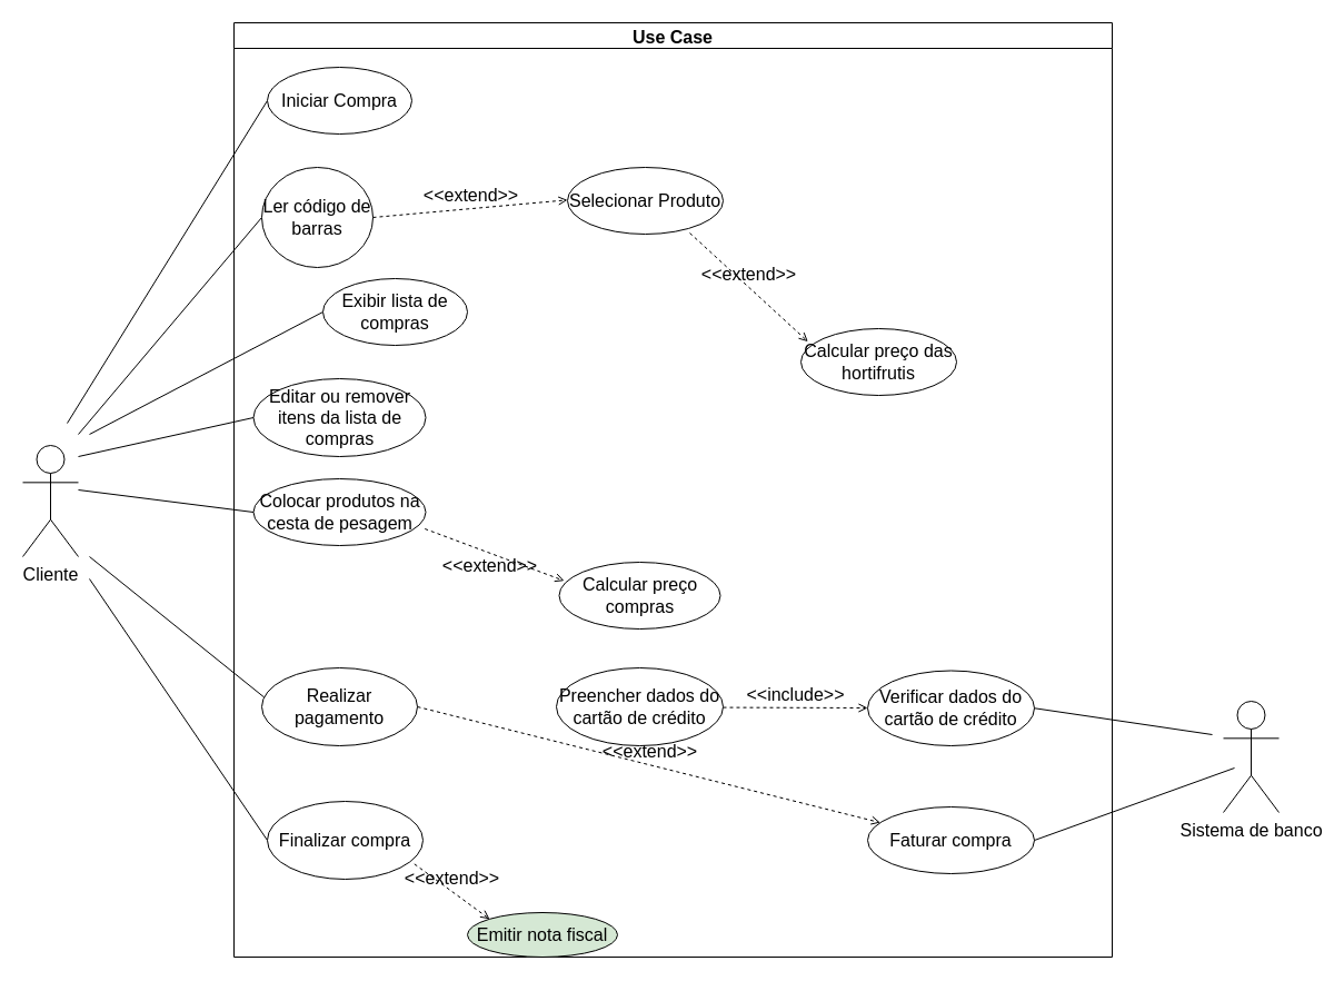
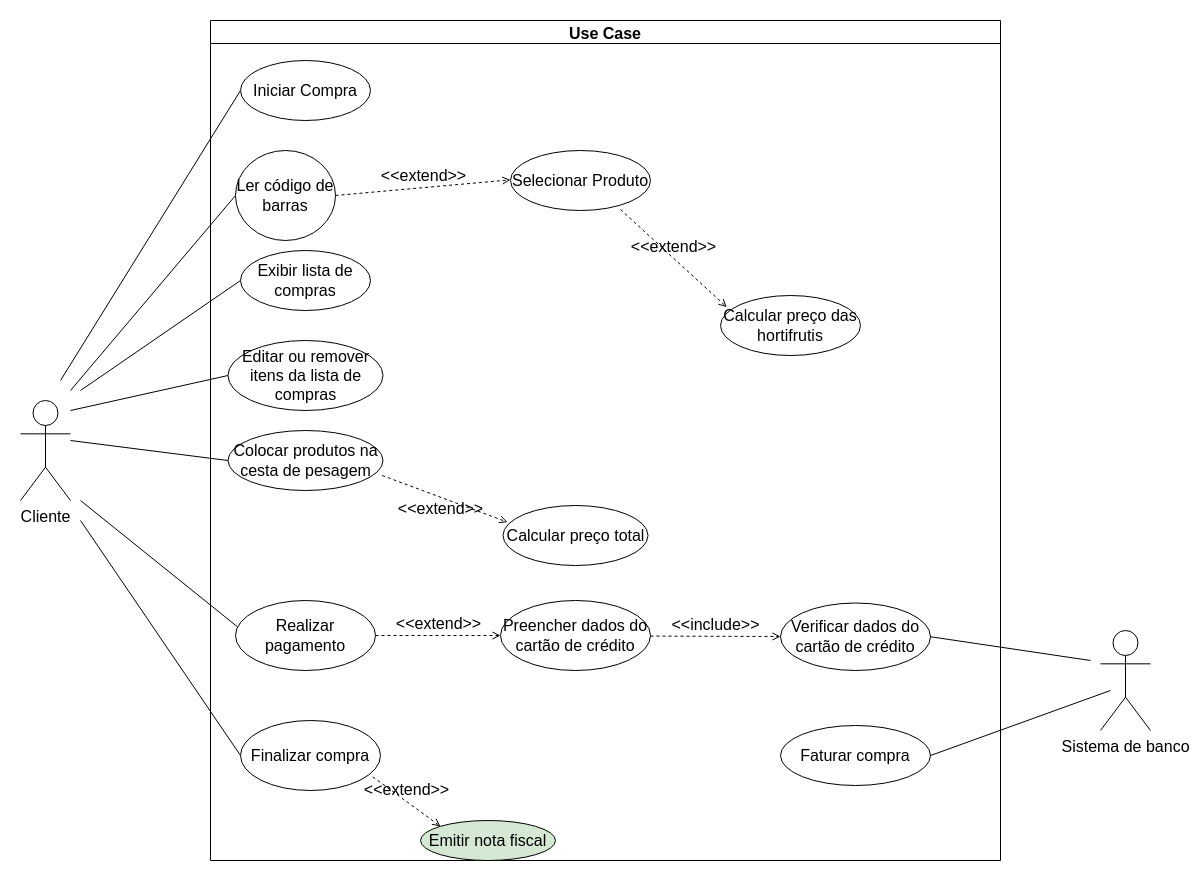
  <mxCell id="0" />
  <mxCell id="1" parent="0" />
  <mxCell id="2" style="edgeStyle=none;rounded=0;orthogonalLoop=1;jettySize=auto;html=1;entryX=0;entryY=0.5;entryDx=0;entryDy=0;fontSize=16;endArrow=none;endFill=0;" edge="1" parent="1" target="11"><mxGeometry relative="1" as="geometry"><mxPoint x="60" y="380" as="sourcePoint" /></mxGeometry></mxCell>
  <mxCell id="3" style="edgeStyle=none;rounded=0;orthogonalLoop=1;jettySize=auto;html=1;entryX=0;entryY=0.5;entryDx=0;entryDy=0;fontSize=16;endArrow=none;endFill=0;" edge="1" parent="1" target="12"><mxGeometry relative="1" as="geometry"><mxPoint y="390" as="sourcePoint" x="70" /></mxGeometry></mxCell>
  <mxCell id="4" style="edgeStyle=none;rounded=0;orthogonalLoop=1;jettySize=auto;html=1;entryX=0;entryY=0.5;entryDx=0;entryDy=0;fontSize=16;endArrow=none;endFill=0;" edge="1" parent="1" target="13"><mxGeometry relative="1" as="geometry"><mxPoint x="80" y="390" as="sourcePoint" /></mxGeometry></mxCell>
  <mxCell id="5" style="edgeStyle=none;rounded=0;orthogonalLoop=1;jettySize=auto;html=1;entryX=0;entryY=0.5;entryDx=0;entryDy=0;fontSize=16;endArrow=none;endFill=0;" edge="1" parent="1" target="15"><mxGeometry relative="1" as="geometry"><mxPoint y="410" as="sourcePoint" x="70" /></mxGeometry></mxCell>
  <mxCell id="6" style="edgeStyle=none;rounded=0;orthogonalLoop=1;jettySize=auto;html=1;entryX=0;entryY=0.5;entryDx=0;entryDy=0;fontSize=16;endArrow=none;endFill=0;" edge="1" parent="1" target="16"><mxGeometry relative="1" as="geometry"><mxPoint y="440" as="sourcePoint" x="70" /></mxGeometry></mxCell>
  <mxCell id="7" style="edgeStyle=none;rounded=0;orthogonalLoop=1;jettySize=auto;html=1;entryX=0.016;entryY=0.379;entryDx=0;entryDy=0;entryPerimeter=0;fontSize=16;endArrow=none;endFill=0;" edge="1" parent="1" target="14"><mxGeometry relative="1" as="geometry"><mxPoint x="80" y="500" as="sourcePoint" /></mxGeometry></mxCell>
  <mxCell id="8" style="edgeStyle=none;rounded=0;orthogonalLoop=1;jettySize=auto;html=1;entryX=0;entryY=0.5;entryDx=0;entryDy=0;fontSize=16;endArrow=none;endFill=0;" edge="1" parent="1" target="19"><mxGeometry relative="1" as="geometry"><mxPoint x="80" y="520" as="sourcePoint" /></mxGeometry></mxCell>
  <mxCell id="9" value="&lt;font style=&quot;font-size: 16px;&quot;&gt;Cliente&lt;br style=&quot;&quot;&gt;&lt;/font&gt;" style="shape=umlActor;verticalLabelPosition=bottom;verticalAlign=top;html=1;" vertex="1" parent="1"><mxGeometry x="20" y="400" width="50" height="100" as="geometry" /></mxCell>
  <mxCell id="10" value="Use Case" style="swimlane;fontSize=16;" vertex="1" parent="1"><mxGeometry x="210" y="20" width="790" height="840" as="geometry" /></mxCell>
  <mxCell id="11" value="Iniciar Compra" style="ellipse;whiteSpace=wrap;html=1;fontSize=16;" vertex="1" parent="10"><mxGeometry x="30" y="40" width="130" height="60" as="geometry" /></mxCell>
  <mxCell id="12" value="Ler código de barras" style="ellipse;whiteSpace=wrap;html=1;fontSize=16;" vertex="1" parent="10"><mxGeometry x="25" y="130" width="100" height="90" as="geometry" /></mxCell>
- <mxCell id="13" value="Exibir lista de compras" style="ellipse;whiteSpace=wrap;html=1;fontSize=16;" vertex="1" parent="10"><mxGeometry x="80" y="230" width="130" height="60" as="geometry" /></mxCell>
+ <mxCell id="13" value="Exibir lista de compras" style="ellipse;whiteSpace=wrap;html=1;fontSize=16;" vertex="1" parent="10"><mxGeometry x="30" y="230" width="130" height="60" as="geometry" /></mxCell>
  <mxCell id="14" value="Realizar pagamento" style="ellipse;whiteSpace=wrap;html=1;fontSize=16;" vertex="1" parent="10"><mxGeometry x="25" y="580" width="140" height="70" as="geometry" /></mxCell>
  <mxCell id="15" value="Editar ou remover itens da lista de compras" style="ellipse;whiteSpace=wrap;html=1;fontSize=16;" vertex="1" parent="10"><mxGeometry x="17.5" y="320" width="155" height="70" as="geometry" /></mxCell>
  <mxCell id="16" value="Colocar produtos na cesta de pesagem" style="ellipse;whiteSpace=wrap;html=1;fontSize=16;" vertex="1" parent="10"><mxGeometry x="17.5" y="410" width="155" height="60" as="geometry" /></mxCell>
- <mxCell id="17" value="Calcular preço compras" style="ellipse;whiteSpace=wrap;html=1;fontSize=16;" vertex="1" parent="10"><mxGeometry x="292.5" y="485" width="145" height="60" as="geometry" /></mxCell>
+ <mxCell id="17" value="Calcular preço total" style="ellipse;whiteSpace=wrap;html=1;fontSize=16;" vertex="1" parent="10"><mxGeometry x="292.5" y="485" width="145" height="60" as="geometry" /></mxCell>
  <mxCell id="18" value="Preencher dados do cartão de crédito" style="ellipse;whiteSpace=wrap;html=1;fontSize=16;" vertex="1" parent="10"><mxGeometry x="290" y="580" width="150" height="70" as="geometry" /></mxCell>
  <mxCell id="19" value="Finalizar compra" style="ellipse;whiteSpace=wrap;html=1;fontSize=16;" vertex="1" parent="10"><mxGeometry x="30" y="700" width="140" height="70" as="geometry" /></mxCell>
  <mxCell id="20" value="Emitir nota fiscal" style="ellipse;whiteSpace=wrap;html=1;fontSize=16;fillColor=#d5e8d4;" vertex="1" parent="10"><mxGeometry x="210" y="800" width="135" height="40" as="geometry" /></mxCell>
  <mxCell id="21" value="Verificar dados do cartão de crédito" style="ellipse;whiteSpace=wrap;html=1;fontSize=16;" vertex="1" parent="10"><mxGeometry x="570" y="582.5" width="150" height="67.5" as="geometry" /></mxCell>
  <mxCell id="22" value="Faturar compra" style="ellipse;whiteSpace=wrap;html=1;fontSize=16;" vertex="1" parent="10"><mxGeometry x="570" y="705" width="150" height="60" as="geometry" /></mxCell>
  <mxCell id="23" value="Calcular preço das hortifrutis" style="ellipse;whiteSpace=wrap;html=1;fontSize=16;" vertex="1" parent="10"><mxGeometry x="510" y="275" width="140" height="60" as="geometry" /></mxCell>
  <mxCell id="24" value="Selecionar Produto" style="ellipse;whiteSpace=wrap;html=1;fontSize=16;" vertex="1" parent="10"><mxGeometry x="300" y="130" width="140" height="60" as="geometry" /></mxCell>
  <mxCell id="25" value="&amp;lt;&amp;lt;extend&amp;gt;&amp;gt;" style="html=1;verticalAlign=bottom;labelBackgroundColor=none;endArrow=open;endFill=0;dashed=1;rounded=0;fontSize=16;entryX=0.045;entryY=0.194;entryDx=0;entryDy=0;entryPerimeter=0;" edge="1" parent="10" target="23"><mxGeometry width="160" relative="1" as="geometry"><mxPoint x="410" y="189" as="sourcePoint" /><mxPoint x="500" y="260" as="targetPoint" /><mxPoint as="offset" /></mxGeometry></mxCell>
  <mxCell id="26" value="&amp;lt;&amp;lt;extend&amp;gt;&amp;gt;" style="html=1;verticalAlign=bottom;labelBackgroundColor=none;endArrow=open;endFill=0;dashed=1;rounded=0;fontSize=16;exitX=1;exitY=0.5;exitDx=0;exitDy=0;" edge="1" parent="10" source="12"><mxGeometry width="160" relative="1" as="geometry"><mxPoint x="180" y="159" as="sourcePoint" /><mxPoint x="300" y="159.33" as="targetPoint" /><mxPoint as="offset" /></mxGeometry></mxCell>
  <mxCell id="27" value="&amp;lt;&amp;lt;extend&amp;gt;&amp;gt;" style="html=1;verticalAlign=bottom;labelBackgroundColor=none;endArrow=open;endFill=0;dashed=1;rounded=0;fontSize=16;entryX=0.031;entryY=0.278;entryDx=0;entryDy=0;entryPerimeter=0;exitX=0.995;exitY=0.75;exitDx=0;exitDy=0;exitPerimeter=0;" edge="1" parent="10" source="16" target="17"><mxGeometry x="0.052" y="-22" width="160" relative="1" as="geometry"><mxPoint x="180" y="450" as="sourcePoint" /><mxPoint x="305" y="444.33" as="targetPoint" /><mxPoint as="offset" /></mxGeometry></mxCell>
- <mxCell id="28" value="&amp;lt;&amp;lt;extend&amp;gt;&amp;gt;" style="html=1;verticalAlign=bottom;labelBackgroundColor=none;endArrow=open;endFill=0;dashed=1;rounded=0;fontSize=16;exitX=1;exitY=0.5;exitDx=0;exitDy=0;" edge="1" parent="10" source="14" target="22"><mxGeometry width="160" relative="1" as="geometry"><mxPoint x="158.01" y="592.98" as="sourcePoint" /><mxPoint x="290.005" y="650" as="targetPoint" /><mxPoint as="offset" /></mxGeometry></mxCell>
+ <mxCell id="28" value="&amp;lt;&amp;lt;extend&amp;gt;&amp;gt;" style="html=1;verticalAlign=bottom;labelBackgroundColor=none;endArrow=open;endFill=0;dashed=1;rounded=0;fontSize=16;entryX=0;entryY=0.5;entryDx=0;entryDy=0;exitX=1;exitY=0.5;exitDx=0;exitDy=0;" edge="1" parent="10" source="14" target="18"><mxGeometry width="160" relative="1" as="geometry"><mxPoint x="158.01" y="592.98" as="sourcePoint" /><mxPoint x="290.005" y="650" as="targetPoint" /><mxPoint as="offset" /></mxGeometry></mxCell>
  <mxCell id="29" value="&amp;lt;&amp;lt;extend&amp;gt;&amp;gt;" style="html=1;verticalAlign=bottom;labelBackgroundColor=none;endArrow=open;endFill=0;dashed=1;rounded=0;fontSize=16;entryX=0;entryY=0;entryDx=0;entryDy=0;exitX=0.945;exitY=0.805;exitDx=0;exitDy=0;exitPerimeter=0;" edge="1" parent="10" source="19" target="20"><mxGeometry width="160" relative="1" as="geometry"><mxPoint x="170" y="740" as="sourcePoint" /><mxPoint x="295" y="740" as="targetPoint" /><mxPoint as="offset" /></mxGeometry></mxCell>
  <mxCell id="30" value="&amp;lt;&amp;lt;include&amp;gt;&amp;gt;" style="html=1;verticalAlign=bottom;labelBackgroundColor=none;endArrow=open;endFill=0;dashed=1;rounded=0;fontSize=16;" edge="1" parent="10"><mxGeometry width="160" relative="1" as="geometry"><mxPoint x="440" y="615.58" as="sourcePoint" /><mxPoint x="570" y="616" as="targetPoint" /></mxGeometry></mxCell>
  <mxCell id="31" style="edgeStyle=none;rounded=0;orthogonalLoop=1;jettySize=auto;html=1;entryX=1;entryY=0.5;entryDx=0;entryDy=0;fontSize=16;endArrow=none;endFill=0;" edge="1" parent="1" target="21"><mxGeometry relative="1" as="geometry"><mxPoint x="1090" y="660" as="sourcePoint" /></mxGeometry></mxCell>
  <mxCell id="32" style="edgeStyle=none;rounded=0;orthogonalLoop=1;jettySize=auto;html=1;entryX=1;entryY=0.5;entryDx=0;entryDy=0;fontSize=16;endArrow=none;endFill=0;" edge="1" parent="1" target="22"><mxGeometry relative="1" as="geometry"><mxPoint x="1110" y="690" as="sourcePoint" /></mxGeometry></mxCell>
  <mxCell id="33" value="&lt;font style=&quot;font-size: 16px;&quot;&gt;Sistema de banco&lt;br&gt;&lt;br style=&quot;&quot;&gt;&lt;/font&gt;" style="shape=umlActor;verticalLabelPosition=bottom;verticalAlign=top;html=1;" vertex="1" parent="1"><mxGeometry x="1100" y="630" width="50" height="100" as="geometry" /></mxCell>
